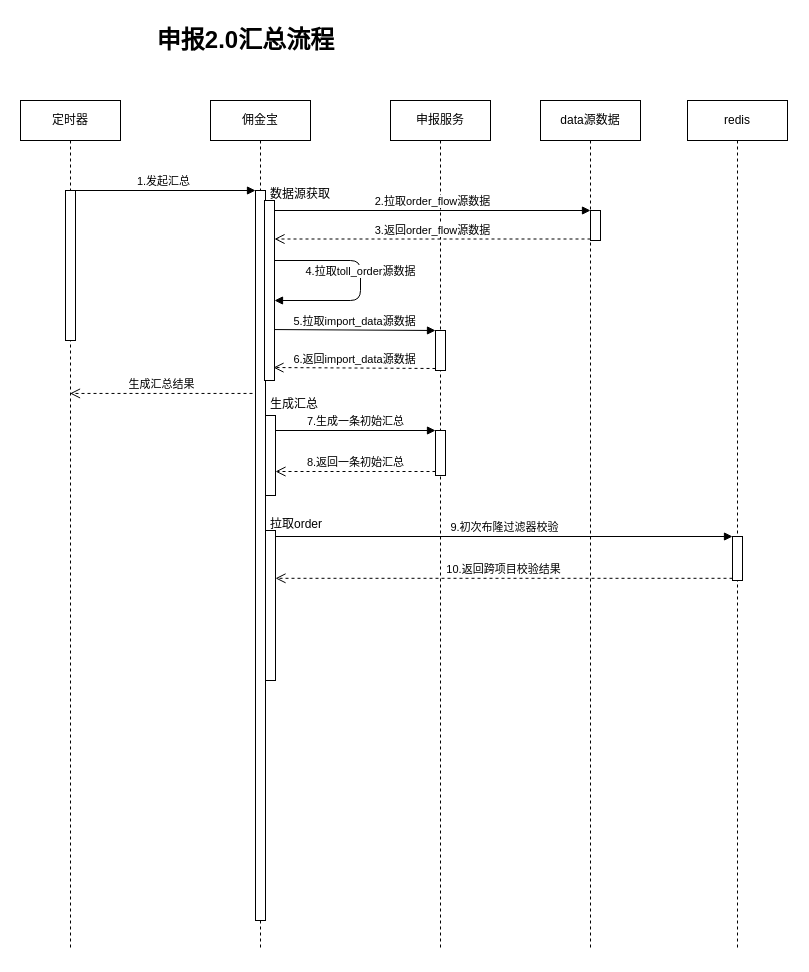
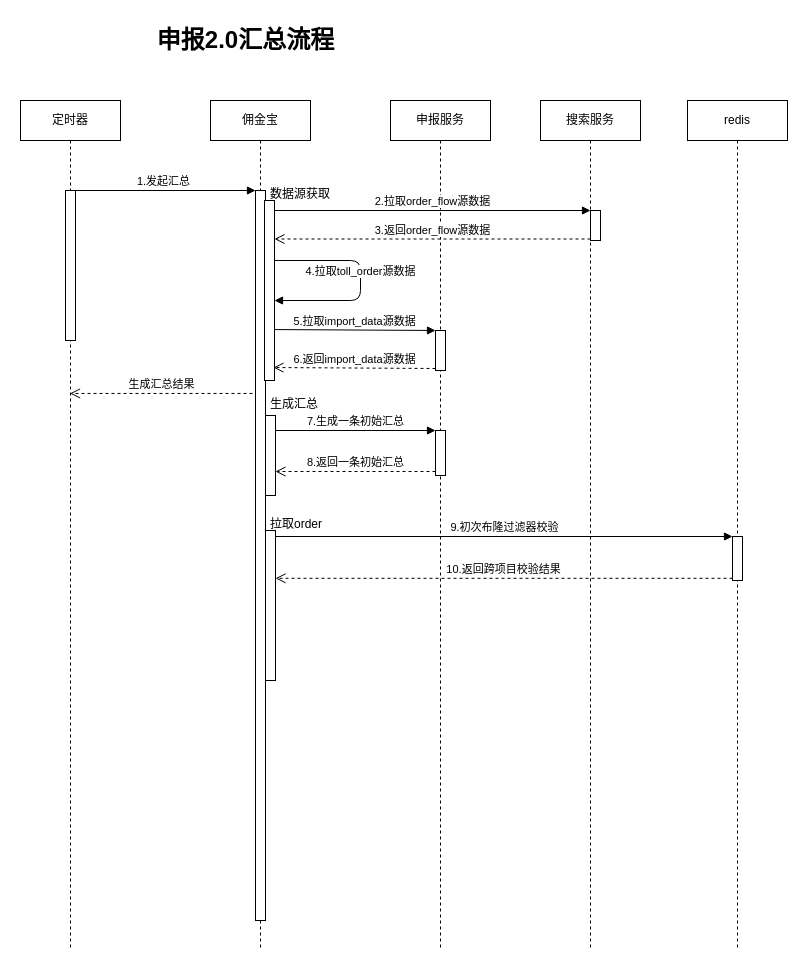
  <mxCell id="0" />
  <mxCell id="1" parent="0" />
  <mxCell id="2" value="定时器" style="shape=umlLifeline;perimeter=lifelinePerimeter;whiteSpace=wrap;html=1;container=1;collapsible=0;recursiveResize=0;outlineConnect=0;" vertex="1" parent="1"><mxGeometry x="20" y="100" width="100" height="850" as="geometry" /></mxCell>
  <mxCell id="3" value="" style="html=1;points=[];perimeter=orthogonalPerimeter;" vertex="1" parent="2"><mxGeometry x="45" y="90" width="10" height="150" as="geometry" /></mxCell>
  <mxCell id="4" value="佣金宝" style="shape=umlLifeline;perimeter=lifelinePerimeter;whiteSpace=wrap;html=1;container=1;collapsible=0;recursiveResize=0;outlineConnect=0;" vertex="1" parent="1"><mxGeometry x="210" y="100" width="100" height="850" as="geometry" /></mxCell>
  <mxCell id="5" value="" style="html=1;points=[];perimeter=orthogonalPerimeter;" vertex="1" parent="4"><mxGeometry x="45" y="90" width="10" height="730" as="geometry" /></mxCell>
  <mxCell id="6" value="" style="html=1;points=[];perimeter=orthogonalPerimeter;" vertex="1" parent="4"><mxGeometry x="55" y="315" width="10" height="80" as="geometry" /></mxCell>
  <mxCell id="7" value="" style="html=1;points=[];perimeter=orthogonalPerimeter;" vertex="1" parent="4"><mxGeometry x="55" y="430" width="10" height="150" as="geometry" /></mxCell>
  <mxCell id="8" value="申报服务" style="shape=umlLifeline;perimeter=lifelinePerimeter;whiteSpace=wrap;html=1;container=1;collapsible=0;recursiveResize=0;outlineConnect=0;" vertex="1" parent="1"><mxGeometry x="390" y="100" width="100" height="850" as="geometry" /></mxCell>
  <mxCell id="9" value="" style="html=1;points=[];perimeter=orthogonalPerimeter;" vertex="1" parent="8"><mxGeometry x="45" y="230" width="10" height="40" as="geometry" /></mxCell>
  <mxCell id="10" value="" style="html=1;points=[];perimeter=orthogonalPerimeter;" vertex="1" parent="8"><mxGeometry x="45" y="330" width="10" height="45" as="geometry" /></mxCell>
  <mxCell id="11" value="redis" style="shape=umlLifeline;perimeter=lifelinePerimeter;whiteSpace=wrap;html=1;container=1;collapsible=0;recursiveResize=0;outlineConnect=0;" vertex="1" parent="1"><mxGeometry x="687" y="100" width="100" height="850" as="geometry" /></mxCell>
  <mxCell id="12" value="" style="html=1;points=[];perimeter=orthogonalPerimeter;" vertex="1" parent="11"><mxGeometry x="45" y="436" width="10" height="44" as="geometry" /></mxCell>
  <mxCell id="13" value="申报2.0汇总流程" style="text;strokeColor=none;fillColor=none;html=1;fontSize=24;fontStyle=1;verticalAlign=middle;align=center;" vertex="1" parent="1"><mxGeometry x="145" y="20" width="200" height="40" as="geometry" /></mxCell>
- <mxCell id="14" value="data源数据" style="shape=umlLifeline;perimeter=lifelinePerimeter;whiteSpace=wrap;html=1;container=1;collapsible=0;recursiveResize=0;outlineConnect=0;" vertex="1" parent="1"><mxGeometry x="540" y="100" width="100" height="850" as="geometry" /></mxCell>
+ <mxCell id="14" value="搜索服务" style="shape=umlLifeline;perimeter=lifelinePerimeter;whiteSpace=wrap;html=1;container=1;collapsible=0;recursiveResize=0;outlineConnect=0;" vertex="1" parent="1"><mxGeometry x="540" y="100" width="100" height="850" as="geometry" /></mxCell>
  <mxCell id="15" value="" style="html=1;points=[];perimeter=orthogonalPerimeter;" vertex="1" parent="14"><mxGeometry x="50" y="110" width="10" height="30" as="geometry" /></mxCell>
  <mxCell id="16" value="1.发起汇总" style="html=1;verticalAlign=bottom;endArrow=block;entryX=0;entryY=0;" edge="1" target="5" parent="1" source="2"><mxGeometry relative="1" as="geometry"><mxPoint x="185" y="190" as="sourcePoint" /></mxGeometry></mxCell>
  <mxCell id="17" value="生成汇总结果" style="html=1;verticalAlign=bottom;endArrow=open;dashed=1;endSize=8;exitX=-0.3;exitY=0.278;exitDx=0;exitDy=0;exitPerimeter=0;" edge="1" source="5" parent="1" target="2"><mxGeometry relative="1" as="geometry"><mxPoint x="185" y="266" as="targetPoint" /></mxGeometry></mxCell>
  <mxCell id="18" value="3.返回order_flow源数据" style="html=1;verticalAlign=bottom;endArrow=open;dashed=1;endSize=8;exitX=0;exitY=0.95;" edge="1" source="15" parent="1" target="22"><mxGeometry relative="1" as="geometry"><mxPoint x="290" y="239" as="targetPoint" /></mxGeometry></mxCell>
  <mxCell id="19" value="2.拉取order_flow源数据" style="html=1;verticalAlign=bottom;endArrow=block;entryX=0;entryY=0;" edge="1" target="15" parent="1" source="22"><mxGeometry relative="1" as="geometry"><mxPoint x="300" y="210" as="sourcePoint" /></mxGeometry></mxCell>
  <mxCell id="20" value="5.拉取import_data源数据" style="html=1;verticalAlign=bottom;endArrow=block;entryX=0;entryY=0;exitX=0.9;exitY=0.717;exitDx=0;exitDy=0;exitPerimeter=0;" edge="1" target="9" parent="1" source="22"><mxGeometry relative="1" as="geometry"><mxPoint x="290" y="330" as="sourcePoint" /></mxGeometry></mxCell>
  <mxCell id="21" value="6.返回import_data源数据" style="html=1;verticalAlign=bottom;endArrow=open;dashed=1;endSize=8;exitX=0;exitY=0.95;entryX=0.9;entryY=0.928;entryDx=0;entryDy=0;entryPerimeter=0;" edge="1" source="9" parent="1" target="22"><mxGeometry relative="1" as="geometry"><mxPoint x="290" y="368" as="targetPoint" /></mxGeometry></mxCell>
  <mxCell id="22" value="" style="html=1;points=[];perimeter=orthogonalPerimeter;" vertex="1" parent="1"><mxGeometry x="264" y="200" width="10" height="180" as="geometry" /></mxCell>
  <mxCell id="23" value="4.拉取toll_order源数据" style="html=1;verticalAlign=bottom;endArrow=block;" edge="1" target="22" parent="1" source="22"><mxGeometry relative="1" as="geometry"><mxPoint x="290" y="260" as="sourcePoint" /><mxPoint x="290" y="300" as="targetPoint" /><Array as="points"><mxPoint x="360" y="260" /><mxPoint x="360" y="300" /></Array></mxGeometry></mxCell>
  <mxCell id="24" value="数据源获取" style="text;strokeColor=none;fillColor=none;align=left;verticalAlign=top;spacingLeft=4;spacingRight=4;overflow=hidden;rotatable=0;points=[[0,0.5],[1,0.5]];portConstraint=eastwest;" vertex="1" parent="1"><mxGeometry x="264" y="180" width="100" height="26" as="geometry" /></mxCell>
  <mxCell id="25" value="生成汇总" style="text;strokeColor=none;fillColor=none;align=left;verticalAlign=top;spacingLeft=4;spacingRight=4;overflow=hidden;rotatable=0;points=[[0,0.5],[1,0.5]];portConstraint=eastwest;" vertex="1" parent="1"><mxGeometry x="264" y="390" width="100" height="26" as="geometry" /></mxCell>
  <mxCell id="26" value="7.生成一条初始汇总" style="html=1;verticalAlign=bottom;endArrow=block;entryX=0;entryY=0;" edge="1" target="10" parent="1" source="6"><mxGeometry relative="1" as="geometry"><mxPoint x="365" y="430" as="sourcePoint" /></mxGeometry></mxCell>
  <mxCell id="27" value="8.返回一条初始汇总" style="html=1;verticalAlign=bottom;endArrow=open;dashed=1;endSize=8;entryX=1;entryY=0.7;entryDx=0;entryDy=0;entryPerimeter=0;" edge="1" source="10" parent="1" target="6"><mxGeometry relative="1" as="geometry"><mxPoint x="280" y="470" as="targetPoint" /></mxGeometry></mxCell>
  <mxCell id="28" value="拉取order" style="text;strokeColor=none;fillColor=none;align=left;verticalAlign=top;spacingLeft=4;spacingRight=4;overflow=hidden;rotatable=0;points=[[0,0.5],[1,0.5]];portConstraint=eastwest;" vertex="1" parent="1"><mxGeometry x="264" y="510" width="100" height="26" as="geometry" /></mxCell>
  <mxCell id="29" value="9.初次布隆过滤器校验" style="html=1;verticalAlign=bottom;endArrow=block;entryX=0;entryY=0;" edge="1" target="12" parent="1" source="7"><mxGeometry relative="1" as="geometry"><mxPoint x="662" y="536" as="sourcePoint" /></mxGeometry></mxCell>
  <mxCell id="30" value="10.返回跨项目校验结果" style="html=1;verticalAlign=bottom;endArrow=open;dashed=1;endSize=8;exitX=0;exitY=0.95;" edge="1" source="12" parent="1" target="7"><mxGeometry relative="1" as="geometry"><mxPoint x="662" y="612" as="targetPoint" /></mxGeometry></mxCell>
